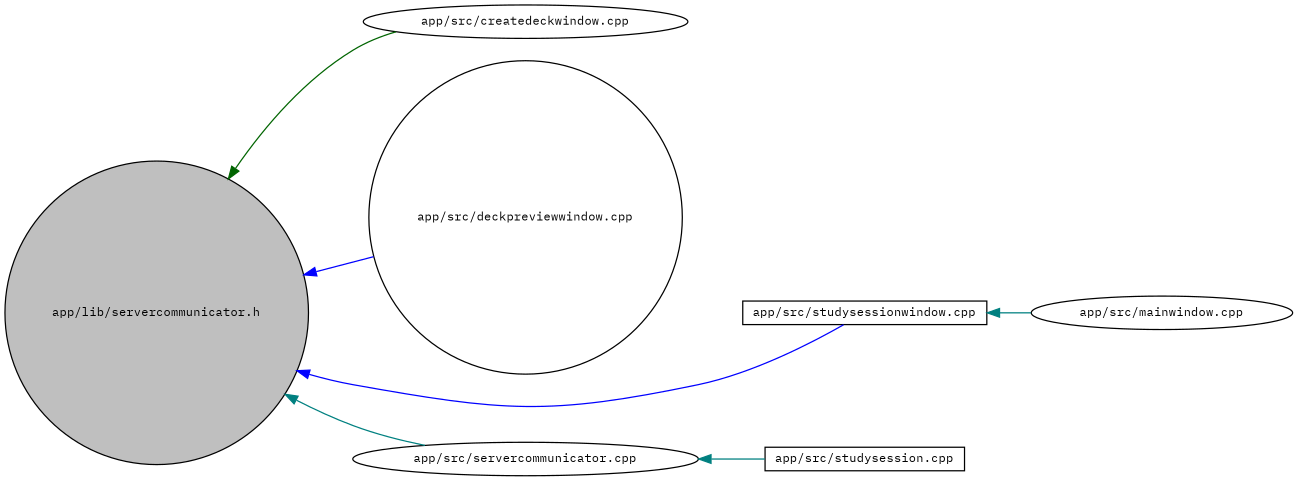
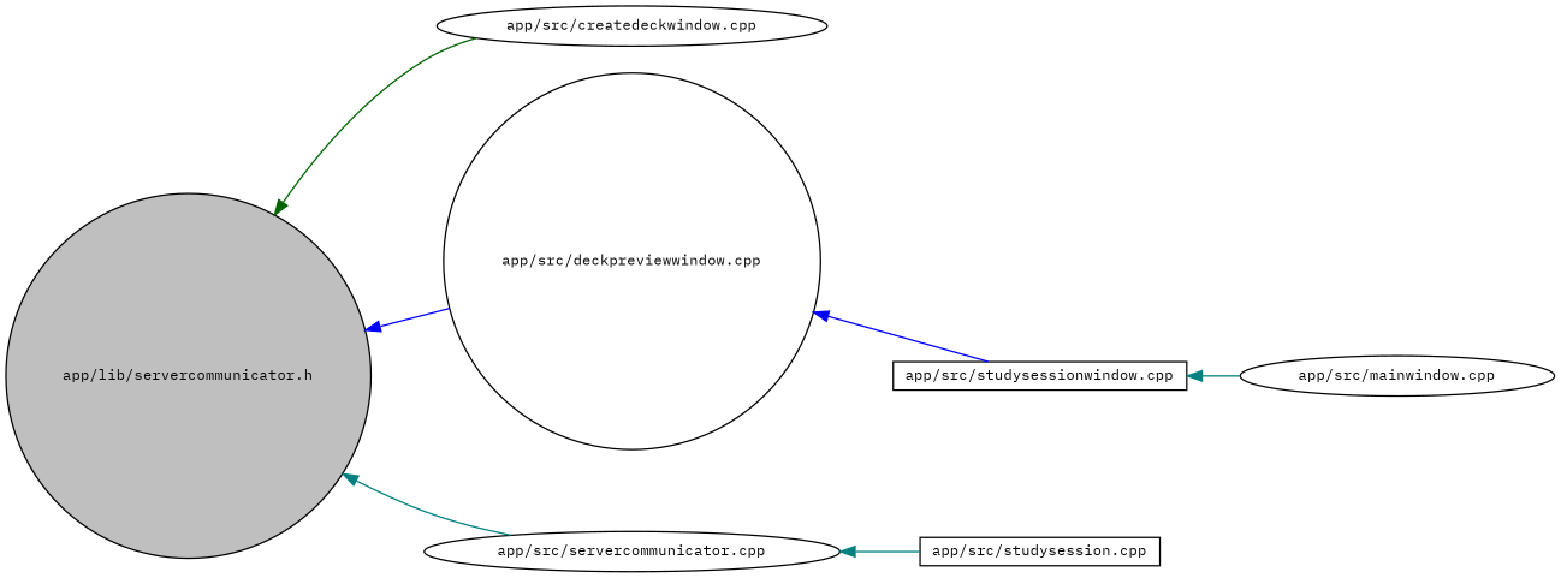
  digraph {
    fontname="IBM Plex Mono"
    rankdir=LR
    node [color=black fillcolor=white fontname="IBM Plex Mono" fontsize=10 shape=ellipse style=filled]
    edge [color=teal dir=back fontname="IBM Plex Mono" fontsize=10 labelfontname=Helvetica labelfontsize=10 style=solid]
    n1 [fillcolor=grey75 fontcolor=black height=0.2 label="app/lib/servercommunicator.h" shape=circle width=0.4]
    n2 [height=0.2 label="app/src/createdeckwindow.cpp" width=0.4]
    n3 [height=0.2 label="app/src/deckpreviewwindow.cpp" shape=circle width=0.4]
    n4 [height=0.2 label="app/src/servercommunicator.cpp" width=0.4]
    n5 [height=0.2 label="app/src/studysessionwindow.cpp" shape=box width=0.4]
    n6 [height=0.2 label="app/src/mainwindow.cpp" width=0.4]
    n7 [height=0.2 label="app/src/studysession.cpp" shape=box width=0.4]
    n1 -> n2 [color=darkgreen]
    n1 -> n3 [color=blue]
    n1 -> n4
-   n1 -> n5 [color=blue]
+   n3 -> n5 [color=blue]
    n4 -> n7
    n5 -> n6
  }
